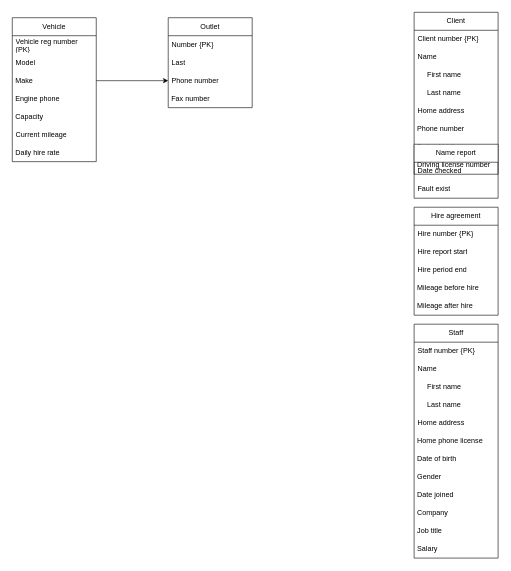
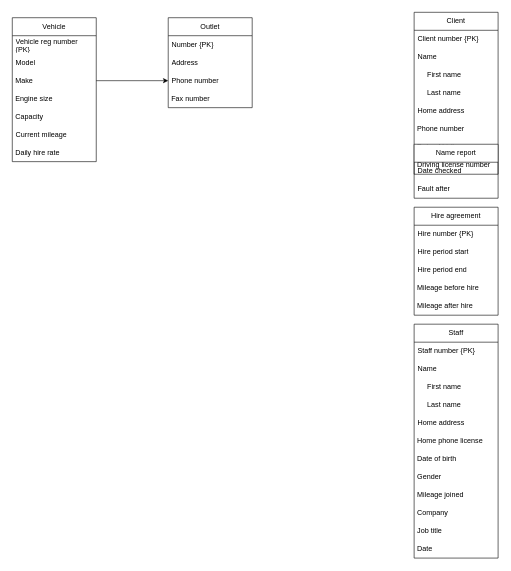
  <mxCell id="0" />
  <mxCell id="1" parent="0" />
  <mxCell id="2" value="Outlet" style="swimlane;fontStyle=0;childLayout=stackLayout;horizontal=1;startSize=30;horizontalStack=0;resizeParent=1;resizeParentMax=0;resizeLast=0;collapsible=1;marginBottom=0;whiteSpace=wrap;html=1;" vertex="1" parent="1"><mxGeometry x="280" y="29" width="140" height="150" as="geometry"><mxRectangle x="300" y="39" width="70" height="30" as="alternateBounds" /></mxGeometry></mxCell>
  <mxCell id="3" value="Number {PK}" style="text;strokeColor=none;fillColor=none;align=left;verticalAlign=middle;spacingLeft=4;spacingRight=4;overflow=hidden;points=[[0,0.5],[1,0.5]];portConstraint=eastwest;rotatable=0;whiteSpace=wrap;html=1;" vertex="1" parent="2"><mxGeometry y="30" width="140" height="30" as="geometry" /></mxCell>
- <mxCell id="4" value="Last" style="text;strokeColor=none;fillColor=none;align=left;verticalAlign=middle;spacingLeft=4;spacingRight=4;overflow=hidden;points=[[0,0.5],[1,0.5]];portConstraint=eastwest;rotatable=0;whiteSpace=wrap;html=1;" vertex="1" parent="2"><mxGeometry y="60" width="140" height="30" as="geometry" /></mxCell>
+ <mxCell id="4" value="Address" style="text;strokeColor=none;fillColor=none;align=left;verticalAlign=middle;spacingLeft=4;spacingRight=4;overflow=hidden;points=[[0,0.5],[1,0.5]];portConstraint=eastwest;rotatable=0;whiteSpace=wrap;html=1;" vertex="1" parent="2"><mxGeometry y="60" width="140" height="30" as="geometry" /></mxCell>
  <mxCell id="5" value="Phone number" style="text;strokeColor=none;fillColor=none;align=left;verticalAlign=middle;spacingLeft=4;spacingRight=4;overflow=hidden;points=[[0,0.5],[1,0.5]];portConstraint=eastwest;rotatable=0;whiteSpace=wrap;html=1;" vertex="1" parent="2"><mxGeometry y="90" width="140" height="30" as="geometry" /></mxCell>
  <mxCell id="6" value="&amp;nbsp;Fax number" style="text;html=1;align=left;verticalAlign=middle;whiteSpace=wrap;rounded=0;" vertex="1" parent="2"><mxGeometry y="120" width="140" height="30" as="geometry" /></mxCell>
  <mxCell id="7" value="Client" style="swimlane;fontStyle=0;childLayout=stackLayout;horizontal=1;startSize=30;horizontalStack=0;resizeParent=1;resizeParentMax=0;resizeLast=0;collapsible=1;marginBottom=0;whiteSpace=wrap;html=1;" vertex="1" parent="1"><mxGeometry x="690" y="20" width="140" height="270" as="geometry" /></mxCell>
  <mxCell id="8" value="Client number {PK}" style="text;strokeColor=none;fillColor=none;align=left;verticalAlign=middle;spacingLeft=4;spacingRight=4;overflow=hidden;points=[[0,0.5],[1,0.5]];portConstraint=eastwest;rotatable=0;whiteSpace=wrap;html=1;" vertex="1" parent="7"><mxGeometry y="30" width="140" height="30" as="geometry" /></mxCell>
  <mxCell id="9" value="Name" style="text;strokeColor=none;fillColor=none;align=left;verticalAlign=middle;spacingLeft=4;spacingRight=4;overflow=hidden;points=[[0,0.5],[1,0.5]];portConstraint=eastwest;rotatable=0;whiteSpace=wrap;html=1;" vertex="1" parent="7"><mxGeometry y="60" width="140" height="30" as="geometry" /></mxCell>
  <mxCell id="10" value="First name" style="text;html=1;align=left;verticalAlign=middle;whiteSpace=wrap;rounded=0;spacingLeft=20;" vertex="1" parent="7"><mxGeometry y="90" width="140" height="30" as="geometry" /></mxCell>
  <mxCell id="11" value="Last name" style="text;html=1;align=left;verticalAlign=middle;whiteSpace=wrap;rounded=0;spacingLeft=20;" vertex="1" parent="7"><mxGeometry y="120" width="140" height="30" as="geometry" /></mxCell>
  <mxCell id="12" value="Home address" style="text;strokeColor=none;fillColor=none;align=left;verticalAlign=middle;spacingLeft=4;spacingRight=4;overflow=hidden;points=[[0,0.5],[1,0.5]];portConstraint=eastwest;rotatable=0;whiteSpace=wrap;html=1;" vertex="1" parent="7"><mxGeometry y="150" width="140" height="30" as="geometry" /></mxCell>
  <mxCell id="13" value="&amp;nbsp;Phone number" style="text;html=1;align=left;verticalAlign=middle;whiteSpace=wrap;rounded=0;" vertex="1" parent="7"><mxGeometry y="180" width="140" height="30" as="geometry" /></mxCell>
  <mxCell id="14" value="&amp;nbsp;Date of birth" style="text;html=1;align=left;verticalAlign=middle;whiteSpace=wrap;rounded=0;" vertex="1" parent="7"><mxGeometry y="210" width="140" height="30" as="geometry" /></mxCell>
  <mxCell id="15" value="&amp;nbsp;Driving license number" style="text;html=1;align=left;verticalAlign=middle;whiteSpace=wrap;rounded=0;" vertex="1" parent="7"><mxGeometry y="240" width="140" height="30" as="geometry" /></mxCell>
  <mxCell id="16" value="Vehicle" style="swimlane;fontStyle=0;childLayout=stackLayout;horizontal=1;startSize=30;horizontalStack=0;resizeParent=1;resizeParentMax=0;resizeLast=0;collapsible=1;marginBottom=0;whiteSpace=wrap;html=1;" vertex="1" parent="1"><mxGeometry x="20" y="29" width="140" height="240" as="geometry"><mxRectangle x="40" y="39" width="80" height="30" as="alternateBounds" /></mxGeometry></mxCell>
  <mxCell id="17" value="Vehicle reg number {PK}" style="text;strokeColor=none;fillColor=none;align=left;verticalAlign=middle;spacingLeft=4;spacingRight=4;overflow=hidden;points=[[0,0.5],[1,0.5]];portConstraint=eastwest;rotatable=0;whiteSpace=wrap;html=1;" vertex="1" parent="16"><mxGeometry y="30" width="140" height="30" as="geometry" /></mxCell>
  <mxCell id="18" value="Model" style="text;strokeColor=none;fillColor=none;align=left;verticalAlign=middle;spacingLeft=4;spacingRight=4;overflow=hidden;points=[[0,0.5],[1,0.5]];portConstraint=eastwest;rotatable=0;whiteSpace=wrap;html=1;" vertex="1" parent="16"><mxGeometry y="60" width="140" height="30" as="geometry" /></mxCell>
  <mxCell id="19" value="&amp;nbsp;Make" style="text;html=1;align=left;verticalAlign=middle;whiteSpace=wrap;rounded=0;" vertex="1" parent="16"><mxGeometry y="90" width="140" height="30" as="geometry" /></mxCell>
- <mxCell id="20" value="&amp;nbsp;Engine phone" style="text;html=1;align=left;verticalAlign=middle;whiteSpace=wrap;rounded=0;" vertex="1" parent="16"><mxGeometry y="120" width="140" height="30" as="geometry" /></mxCell>
+ <mxCell id="20" value="&amp;nbsp;Engine size" style="text;html=1;align=left;verticalAlign=middle;whiteSpace=wrap;rounded=0;" vertex="1" parent="16"><mxGeometry y="120" width="140" height="30" as="geometry" /></mxCell>
  <mxCell id="21" value="&amp;nbsp;Capacity" style="text;html=1;align=left;verticalAlign=middle;whiteSpace=wrap;rounded=0;" vertex="1" parent="16"><mxGeometry y="150" width="140" height="30" as="geometry" /></mxCell>
  <mxCell id="22" value="Current mileage" style="text;strokeColor=none;fillColor=none;align=left;verticalAlign=middle;spacingLeft=4;spacingRight=4;overflow=hidden;points=[[0,0.5],[1,0.5]];portConstraint=eastwest;rotatable=0;whiteSpace=wrap;html=1;" vertex="1" parent="16"><mxGeometry y="180" width="140" height="30" as="geometry" /></mxCell>
  <mxCell id="23" value="&amp;nbsp;Daily hire rate" style="text;html=1;align=left;verticalAlign=middle;whiteSpace=wrap;rounded=0;" vertex="1" parent="16"><mxGeometry y="210" width="140" height="30" as="geometry" /></mxCell>
  <mxCell id="24" value="Staff" style="swimlane;fontStyle=0;childLayout=stackLayout;horizontal=1;startSize=30;horizontalStack=0;resizeParent=1;resizeParentMax=0;resizeLast=0;collapsible=1;marginBottom=0;whiteSpace=wrap;html=1;" vertex="1" parent="1"><mxGeometry x="690" y="540" width="140" height="390" as="geometry" /></mxCell>
  <mxCell id="25" value="Staff number {PK}" style="text;strokeColor=none;fillColor=none;align=left;verticalAlign=middle;spacingLeft=4;spacingRight=4;overflow=hidden;points=[[0,0.5],[1,0.5]];portConstraint=eastwest;rotatable=0;whiteSpace=wrap;html=1;" vertex="1" parent="24"><mxGeometry y="30" width="140" height="30" as="geometry" /></mxCell>
  <mxCell id="26" value="Name" style="text;strokeColor=none;fillColor=none;align=left;verticalAlign=middle;spacingLeft=4;spacingRight=4;overflow=hidden;points=[[0,0.5],[1,0.5]];portConstraint=eastwest;rotatable=0;whiteSpace=wrap;html=1;" vertex="1" parent="24"><mxGeometry y="60" width="140" height="30" as="geometry" /></mxCell>
  <mxCell id="27" value="First name" style="text;html=1;align=left;verticalAlign=middle;whiteSpace=wrap;rounded=0;spacingLeft=20;" vertex="1" parent="24"><mxGeometry y="90" width="140" height="30" as="geometry" /></mxCell>
  <mxCell id="28" value="Last name" style="text;html=1;align=left;verticalAlign=middle;whiteSpace=wrap;rounded=0;spacingLeft=20;" vertex="1" parent="24"><mxGeometry y="120" width="140" height="30" as="geometry" /></mxCell>
  <mxCell id="29" value="Home address" style="text;strokeColor=none;fillColor=none;align=left;verticalAlign=middle;spacingLeft=4;spacingRight=4;overflow=hidden;points=[[0,0.5],[1,0.5]];portConstraint=eastwest;rotatable=0;whiteSpace=wrap;html=1;" vertex="1" parent="24"><mxGeometry y="150" width="140" height="30" as="geometry" /></mxCell>
  <mxCell id="30" value="&amp;nbsp;Home phone license" style="text;html=1;align=left;verticalAlign=middle;whiteSpace=wrap;rounded=0;" vertex="1" parent="24"><mxGeometry y="180" width="140" height="30" as="geometry" /></mxCell>
  <mxCell id="31" value="&amp;nbsp;Date of birth" style="text;html=1;align=left;verticalAlign=middle;whiteSpace=wrap;rounded=0;" vertex="1" parent="24"><mxGeometry y="210" width="140" height="30" as="geometry" /></mxCell>
  <mxCell id="32" value="&amp;nbsp;Gender" style="text;html=1;align=left;verticalAlign=middle;whiteSpace=wrap;rounded=0;" vertex="1" parent="24"><mxGeometry y="240" width="140" height="30" as="geometry" /></mxCell>
- <mxCell id="33" value="&amp;nbsp;Date joined" style="text;html=1;align=left;verticalAlign=middle;whiteSpace=wrap;rounded=0;" vertex="1" parent="24"><mxGeometry y="270" width="140" height="30" as="geometry" /></mxCell>
+ <mxCell id="33" value="&amp;nbsp;Mileage joined" style="text;html=1;align=left;verticalAlign=middle;whiteSpace=wrap;rounded=0;" vertex="1" parent="24"><mxGeometry y="270" width="140" height="30" as="geometry" /></mxCell>
  <mxCell id="34" value="&amp;nbsp;Company" style="text;html=1;align=left;verticalAlign=middle;whiteSpace=wrap;rounded=0;" vertex="1" parent="24"><mxGeometry y="300" width="140" height="30" as="geometry" /></mxCell>
  <mxCell id="35" value="&amp;nbsp;Job title" style="text;html=1;align=left;verticalAlign=middle;whiteSpace=wrap;rounded=0;" vertex="1" parent="24"><mxGeometry y="330" width="140" height="30" as="geometry" /></mxCell>
- <mxCell id="36" value="&amp;nbsp;Salary" style="text;html=1;align=left;verticalAlign=middle;whiteSpace=wrap;rounded=0;" vertex="1" parent="24"><mxGeometry y="360" width="140" height="30" as="geometry" /></mxCell>
+ <mxCell id="36" value="&amp;nbsp;Date" style="text;html=1;align=left;verticalAlign=middle;whiteSpace=wrap;rounded=0;" vertex="1" parent="24"><mxGeometry y="360" width="140" height="30" as="geometry" /></mxCell>
  <mxCell id="37" value="Name report" style="swimlane;fontStyle=0;childLayout=stackLayout;horizontal=1;startSize=30;horizontalStack=0;resizeParent=1;resizeParentMax=0;resizeLast=0;collapsible=1;marginBottom=0;whiteSpace=wrap;html=1;" vertex="1" parent="1"><mxGeometry x="690" y="240" width="140" height="90" as="geometry" /></mxCell>
  <mxCell id="38" value="Date checked" style="text;strokeColor=none;fillColor=none;align=left;verticalAlign=middle;spacingLeft=4;spacingRight=4;overflow=hidden;points=[[0,0.5],[1,0.5]];portConstraint=eastwest;rotatable=0;whiteSpace=wrap;html=1;" vertex="1" parent="37"><mxGeometry y="30" width="140" height="30" as="geometry" /></mxCell>
- <mxCell id="39" value="Fault exist" style="text;strokeColor=none;fillColor=none;align=left;verticalAlign=middle;spacingLeft=4;spacingRight=4;overflow=hidden;points=[[0,0.5],[1,0.5]];portConstraint=eastwest;rotatable=0;whiteSpace=wrap;html=1;" vertex="1" parent="37"><mxGeometry y="60" width="140" height="30" as="geometry" /></mxCell>
+ <mxCell id="39" value="Fault after" style="text;strokeColor=none;fillColor=none;align=left;verticalAlign=middle;spacingLeft=4;spacingRight=4;overflow=hidden;points=[[0,0.5],[1,0.5]];portConstraint=eastwest;rotatable=0;whiteSpace=wrap;html=1;" vertex="1" parent="37"><mxGeometry y="60" width="140" height="30" as="geometry" /></mxCell>
  <mxCell id="40" value="Hire agreement" style="swimlane;fontStyle=0;childLayout=stackLayout;horizontal=1;startSize=30;horizontalStack=0;resizeParent=1;resizeParentMax=0;resizeLast=0;collapsible=1;marginBottom=0;whiteSpace=wrap;html=1;" vertex="1" parent="1"><mxGeometry x="690" y="345" width="140" height="180" as="geometry" /></mxCell>
  <mxCell id="41" value="Hire number {PK}" style="text;strokeColor=none;fillColor=none;align=left;verticalAlign=middle;spacingLeft=4;spacingRight=4;overflow=hidden;points=[[0,0.5],[1,0.5]];portConstraint=eastwest;rotatable=0;whiteSpace=wrap;html=1;" vertex="1" parent="40"><mxGeometry y="30" width="140" height="30" as="geometry" /></mxCell>
- <mxCell id="42" value="Hire report start" style="text;strokeColor=none;fillColor=none;align=left;verticalAlign=middle;spacingLeft=4;spacingRight=4;overflow=hidden;points=[[0,0.5],[1,0.5]];portConstraint=eastwest;rotatable=0;whiteSpace=wrap;html=1;" vertex="1" parent="40"><mxGeometry y="60" width="140" height="30" as="geometry" /></mxCell>
+ <mxCell id="42" value="Hire period start" style="text;strokeColor=none;fillColor=none;align=left;verticalAlign=middle;spacingLeft=4;spacingRight=4;overflow=hidden;points=[[0,0.5],[1,0.5]];portConstraint=eastwest;rotatable=0;whiteSpace=wrap;html=1;" vertex="1" parent="40"><mxGeometry y="60" width="140" height="30" as="geometry" /></mxCell>
  <mxCell id="43" value="Hire period end" style="text;strokeColor=none;fillColor=none;align=left;verticalAlign=middle;spacingLeft=4;spacingRight=4;overflow=hidden;points=[[0,0.5],[1,0.5]];portConstraint=eastwest;rotatable=0;whiteSpace=wrap;html=1;" vertex="1" parent="40"><mxGeometry y="90" width="140" height="30" as="geometry" /></mxCell>
  <mxCell id="44" value="&amp;nbsp;Mileage before hire" style="text;html=1;align=left;verticalAlign=middle;whiteSpace=wrap;rounded=0;" vertex="1" parent="40"><mxGeometry y="120" width="140" height="30" as="geometry" /></mxCell>
  <mxCell id="45" value="&amp;nbsp;Mileage after hire" style="text;html=1;align=left;verticalAlign=middle;whiteSpace=wrap;rounded=0;" vertex="1" parent="40"><mxGeometry y="150" width="140" height="30" as="geometry" /></mxCell>
  <mxCell id="46" style="edgeStyle=orthogonalEdgeStyle;rounded=0;orthogonalLoop=1;jettySize=auto;html=1;entryX=0;entryY=0.5;entryDx=0;entryDy=0;" edge="1" parent="1" source="19" target="5"><mxGeometry relative="1" as="geometry" /></mxCell>
